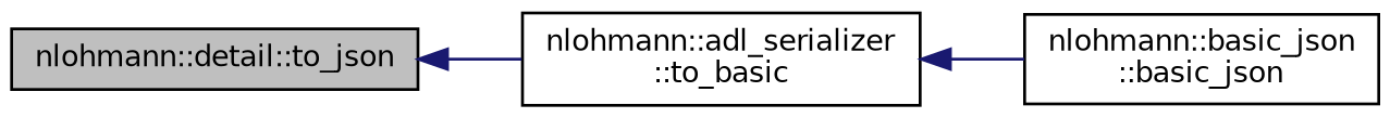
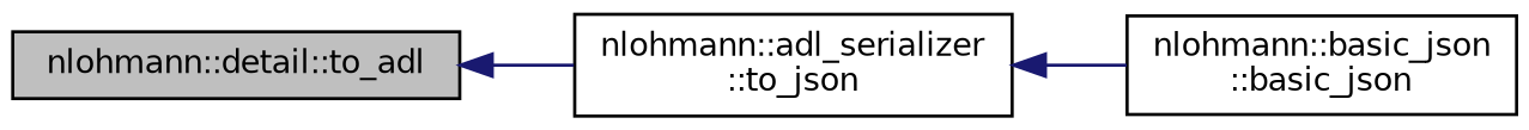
  digraph {
    rankdir=LR
    node [color=black fillcolor=white fontname=Helvetica fontsize=10 shape=record style=filled]
    edge [color=midnightblue dir=back fontname=Helvetica fontsize=10 labelfontname=Helvetica labelfontsize=10 style=solid]
-   n1 [fillcolor=grey75 fontcolor=black height=0.2 label="nlohmann::detail::to_json" width=0.4]
-   n2 [height=0.2 label="nlohmann::adl_serializer\l::to_basic" width=0.4]
+   n1 [fillcolor=grey75 fontcolor=black height=0.2 label="nlohmann::detail::to_adl" width=0.4]
+   n2 [height=0.2 label="nlohmann::adl_serializer\l::to_json" width=0.4]
    n3 [height=0.2 label="nlohmann::basic_json\l::basic_json" width=0.4]
    n1 -> n2
    n2 -> n3
  }
